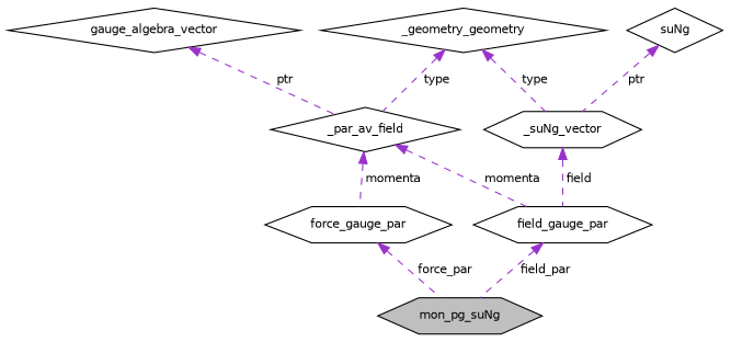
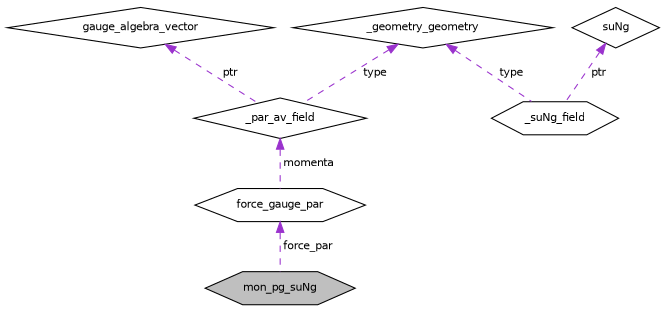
  digraph {
    node [color=black fillcolor=white fontname=Helvetica fontsize=10 shape=hexagon style=filled]
    edge [color=darkorchid3 dir=back fontname=Helvetica fontsize=10 labelfontname=Helvetica labelfontsize=10 style=dashed]
    n1 [fillcolor=grey75 fontcolor=black height=0.2 label=mon_pg_suNg width=0.4]
    n2 [height=0.2 label=force_gauge_par width=0.4]
    n3 [height=0.2 label=_par_av_field shape=diamond width=0.4]
-   n4 [height=0.2 label=field_gauge_par width=0.4]
    n5 [height=0.2 label=_geometry_geometry shape=diamond width=0.4]
-   n6 [height=0.2 label=_suNg_vector width=0.4]
+   n6 [height=0.2 label=_suNg_field width=0.4]
    n7 [height=0.2 label=gauge_algebra_vector shape=diamond width=0.4]
    n8 [height=0.2 label=suNg shape=diamond width=0.4]
    n2 -> n1 [label=" force_par"]
    n3 -> n2 [label=" momenta"]
-   n3 -> n4 [label=" momenta"]
-   n4 -> n1 [label=" field_par"]
    n5 -> n3 [label=" type"]
    n5 -> n6 [label=" type"]
-   n6 -> n4 [label=" field"]
    n7 -> n3 [label=" ptr"]
    n8 -> n6 [label=" ptr"]
  }
